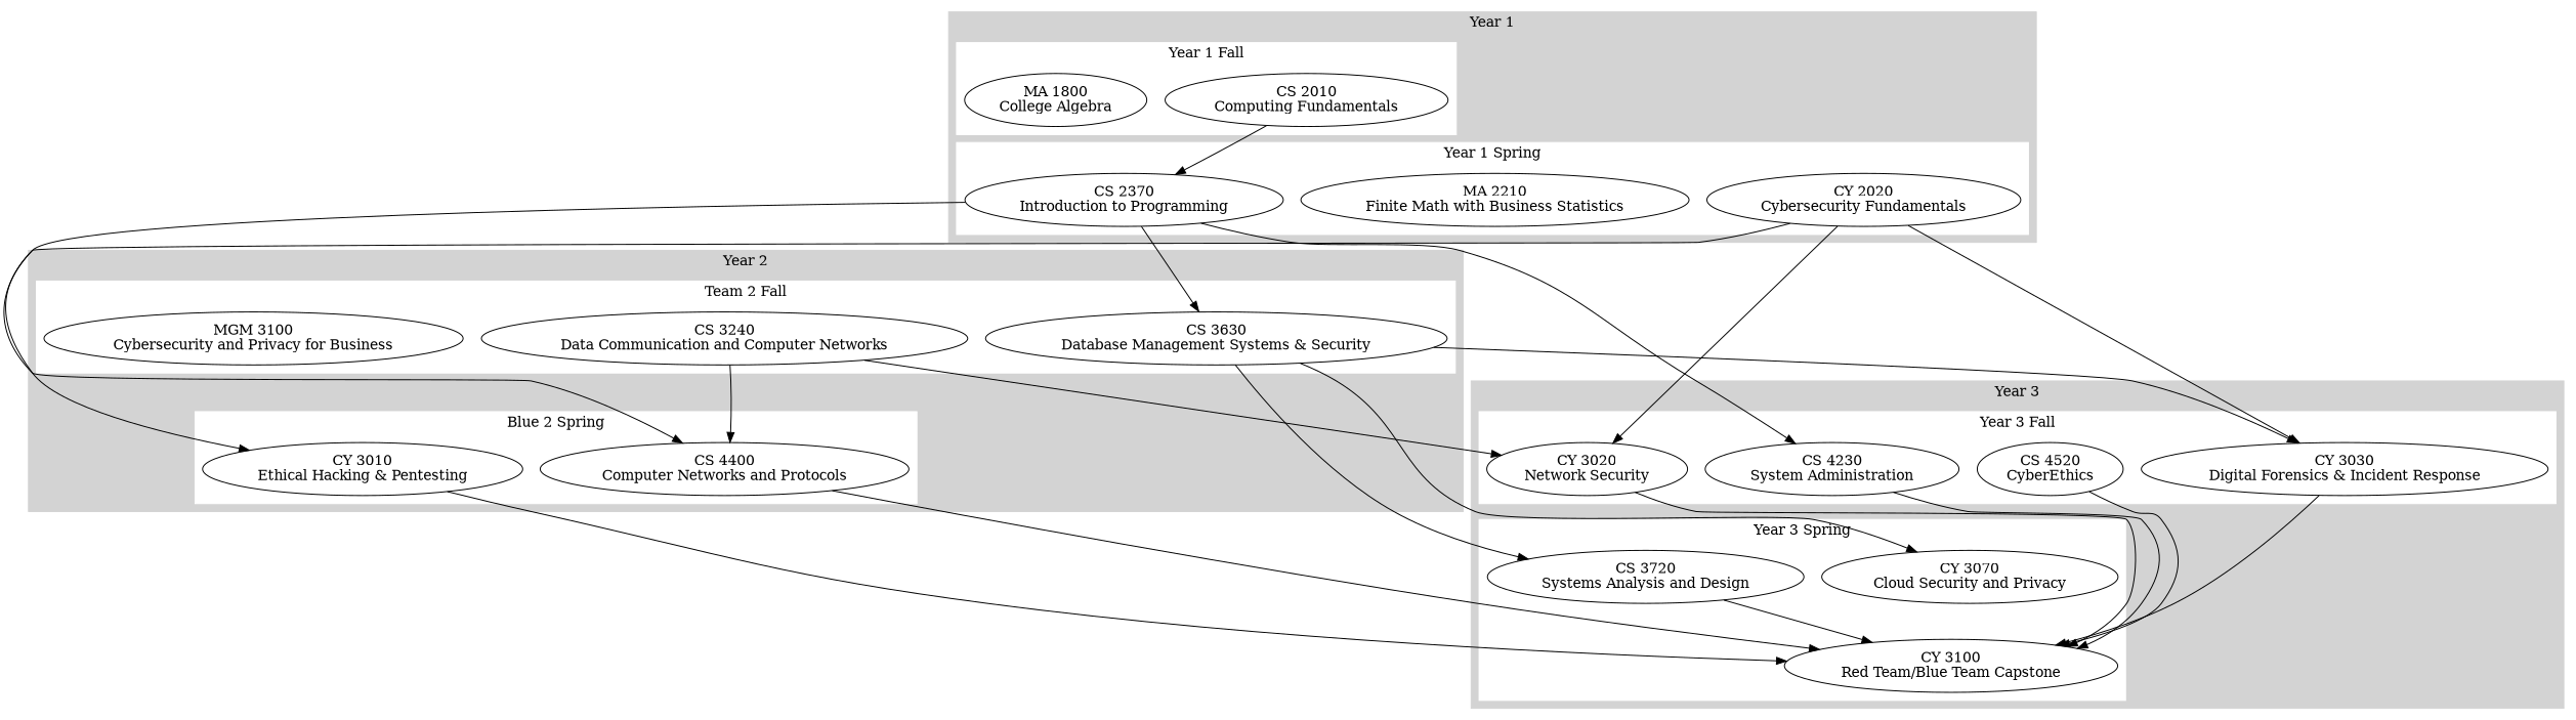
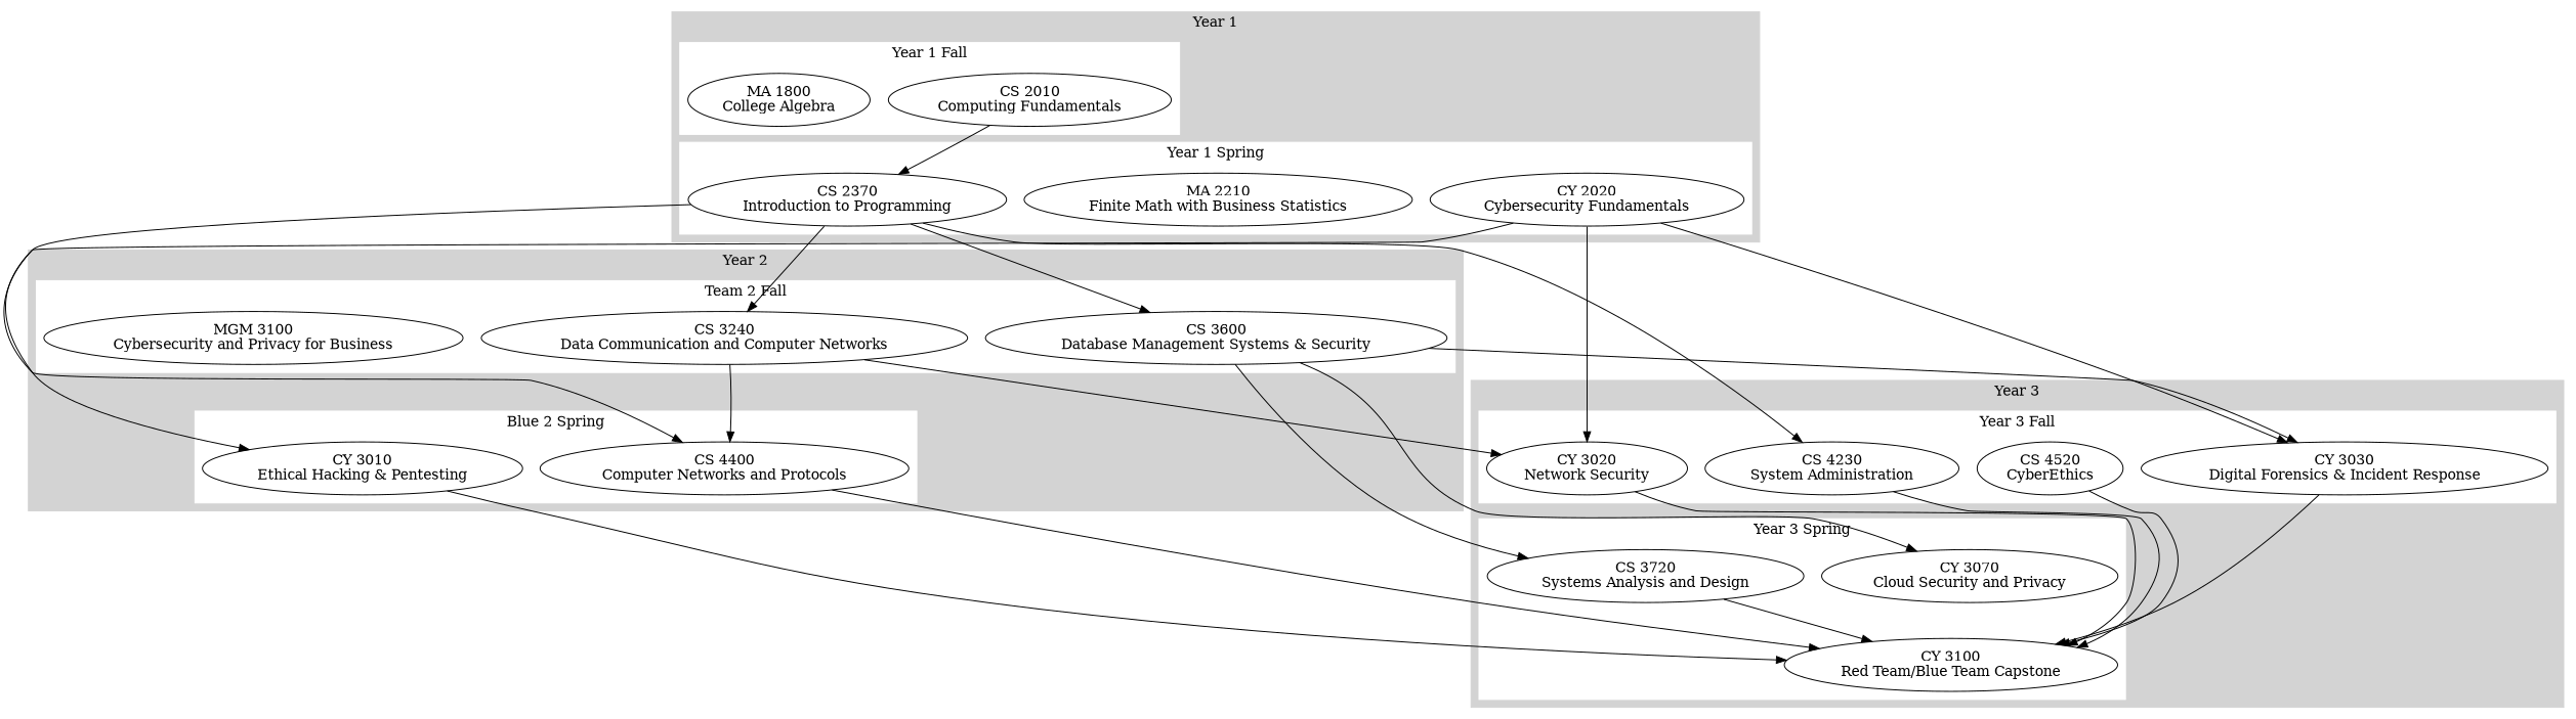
  digraph {
    rankdir=TB
    n1 [label="CS 2010\nComputing Fundamentals"]
    n2 [label="MA 1800\nCollege Algebra"]
    n3 [label="CS 2370\nIntroduction to Programming"]
    n4 [label="MA 2210\nFinite Math with Business Statistics"]
    n5 [label="CY 2020\nCybersecurity Fundamentals"]
    n6 [label="CS 3240\nData Communication and Computer Networks"]
-   n7 [label="CS 3630\nDatabase Management Systems & Security"]
+   n7 [label="CS 3600\nDatabase Management Systems & Security"]
    n8 [label="MGM 3100\nCybersecurity and Privacy for Business"]
    n9 [label="CS 4400\nComputer Networks and Protocols"]
    n10 [label="CY 3010\nEthical Hacking & Pentesting"]
    n11 [label="CY 3020\nNetwork Security"]
    n12 [label="CY 3030\nDigital Forensics & Incident Response"]
    n13 [label="CS 4230\nSystem Administration"]
    n14 [label="CS 4520\nCyberEthics"]
    n15 [label="CY 3070\nCloud Security and Privacy"]
    n16 [label="CY 3100\nRed Team/Blue Team Capstone"]
    n17 [label="CS 3720\nSystems Analysis and Design"]
    subgraph cluster_1 {
      color=lightgrey
      label="Year 1"
      style=filled
      subgraph cluster_2 {
        color=white
        label="Year 1 Fall"
        rank=same
        style=filled
        n1
        n2
      }
      subgraph cluster_3 {
        color=white
        label="Year 1 Spring"
        rank=same
        style=filled
        n3
        n4
        n5
      }
    }
    subgraph cluster_4 {
      color=lightgrey
      label="Year 2"
      style=filled
      subgraph cluster_5 {
        color=white
        label="Team 2 Fall"
        rank=same
        style=filled
        n6
        n7
        n8
      }
      subgraph cluster_6 {
        color=white
        label="Blue 2 Spring"
        rank=same
        style=filled
        n9
        n10
      }
    }
    subgraph cluster_7 {
      color=lightgrey
      label="Year 3"
      style=filled
      subgraph cluster_8 {
        color=white
        label="Year 3 Fall"
        rank=same
        style=filled
        n11
        n12
        n13
        n14
      }
      subgraph cluster_9 {
        color=white
        label="Year 3 Spring"
        rank=same
        style=filled
        n15
        n16
        n17
      }
    }
    n1 -> n3 [style=invis]
    n1 -> n3
+   n3 -> n6
    n3 -> n7
    n3 -> n9
    n3 -> n13
    n5 -> n10
    n5 -> n11
    n5 -> n12
    n6 -> n9 [style=invis]
    n6 -> n9
    n6 -> n11
    n7 -> n12
    n7 -> n15
    n7 -> n17
    n9 -> n16
    n10 -> n16
    n11 -> n15 [style=invis]
    n11 -> n16
    n12 -> n16
    n13 -> n16
    n14 -> n16
    n17 -> n16
  }
